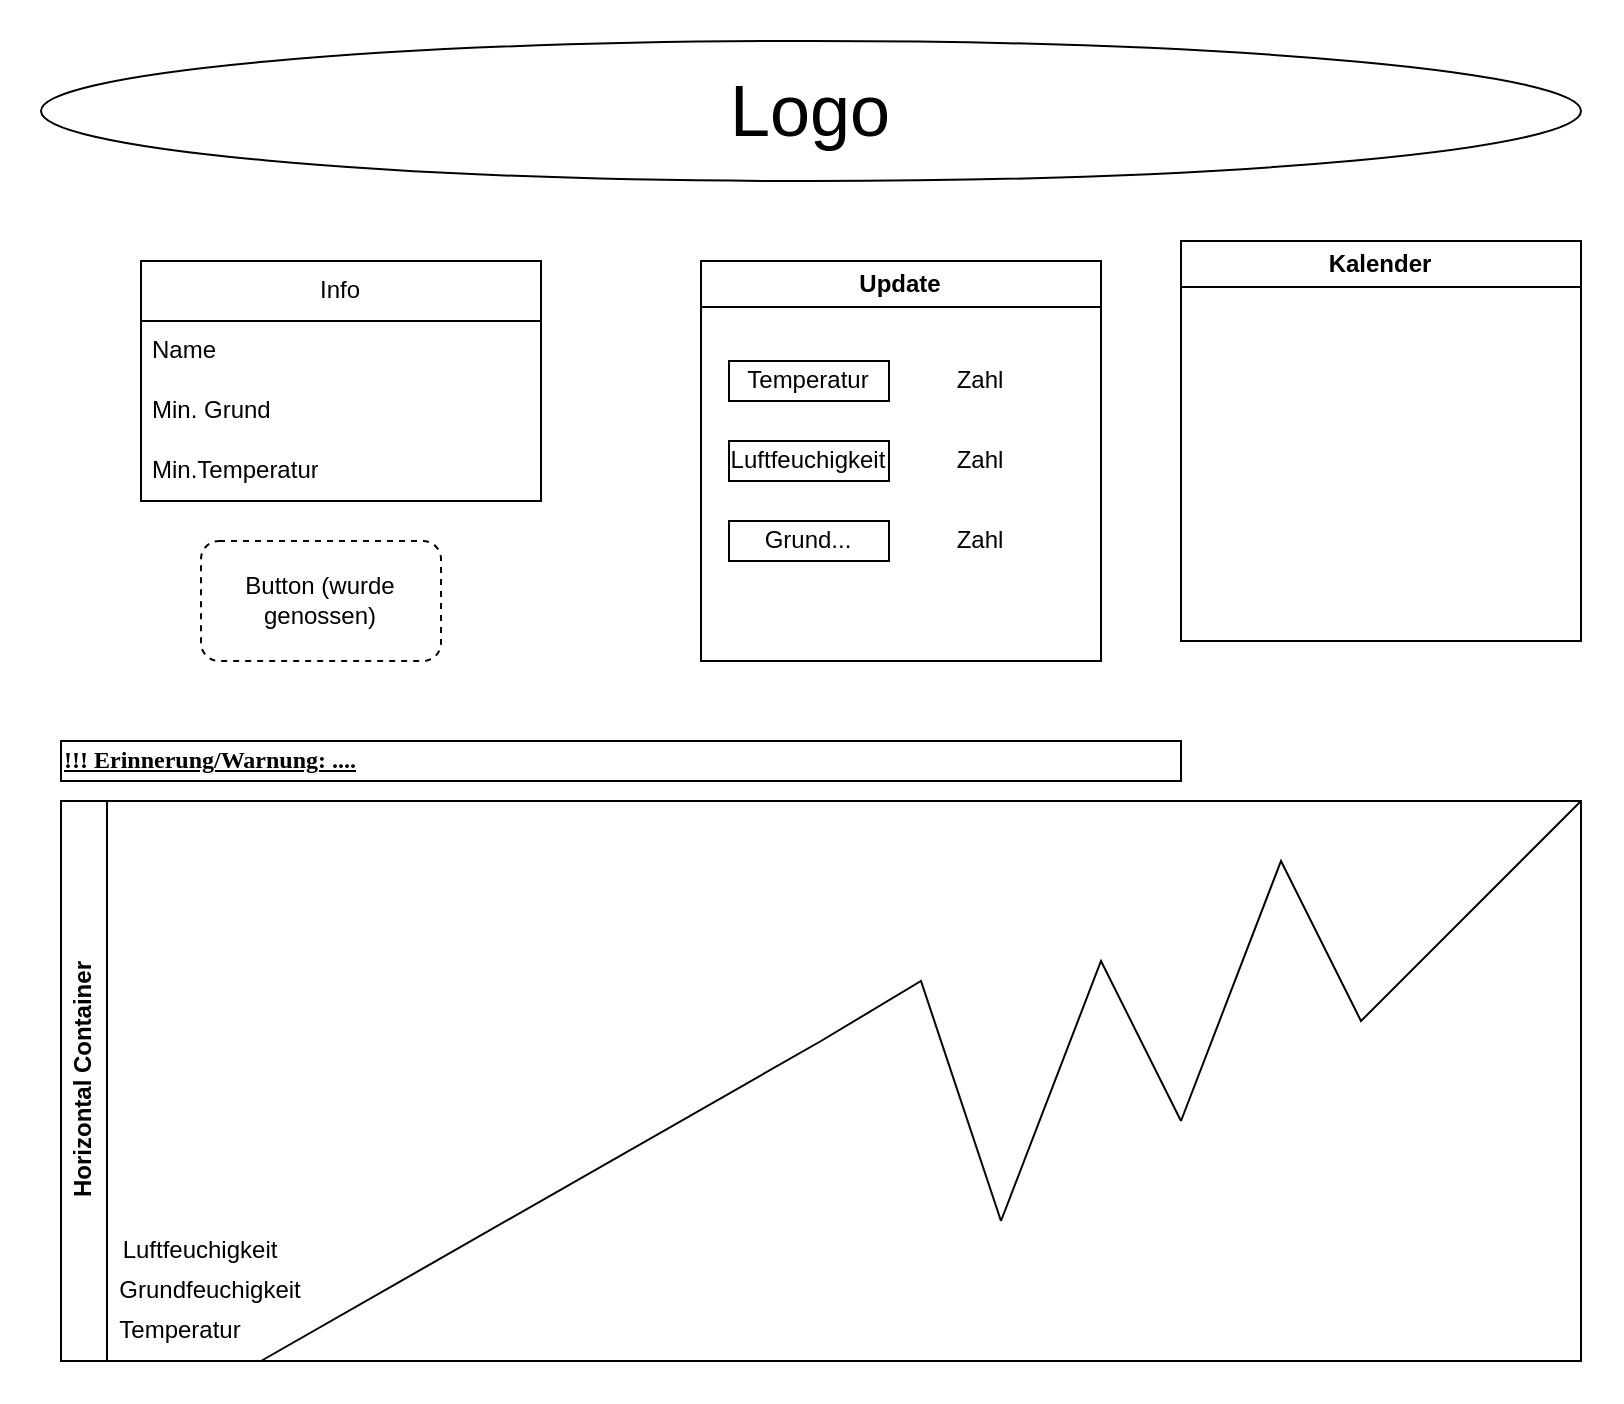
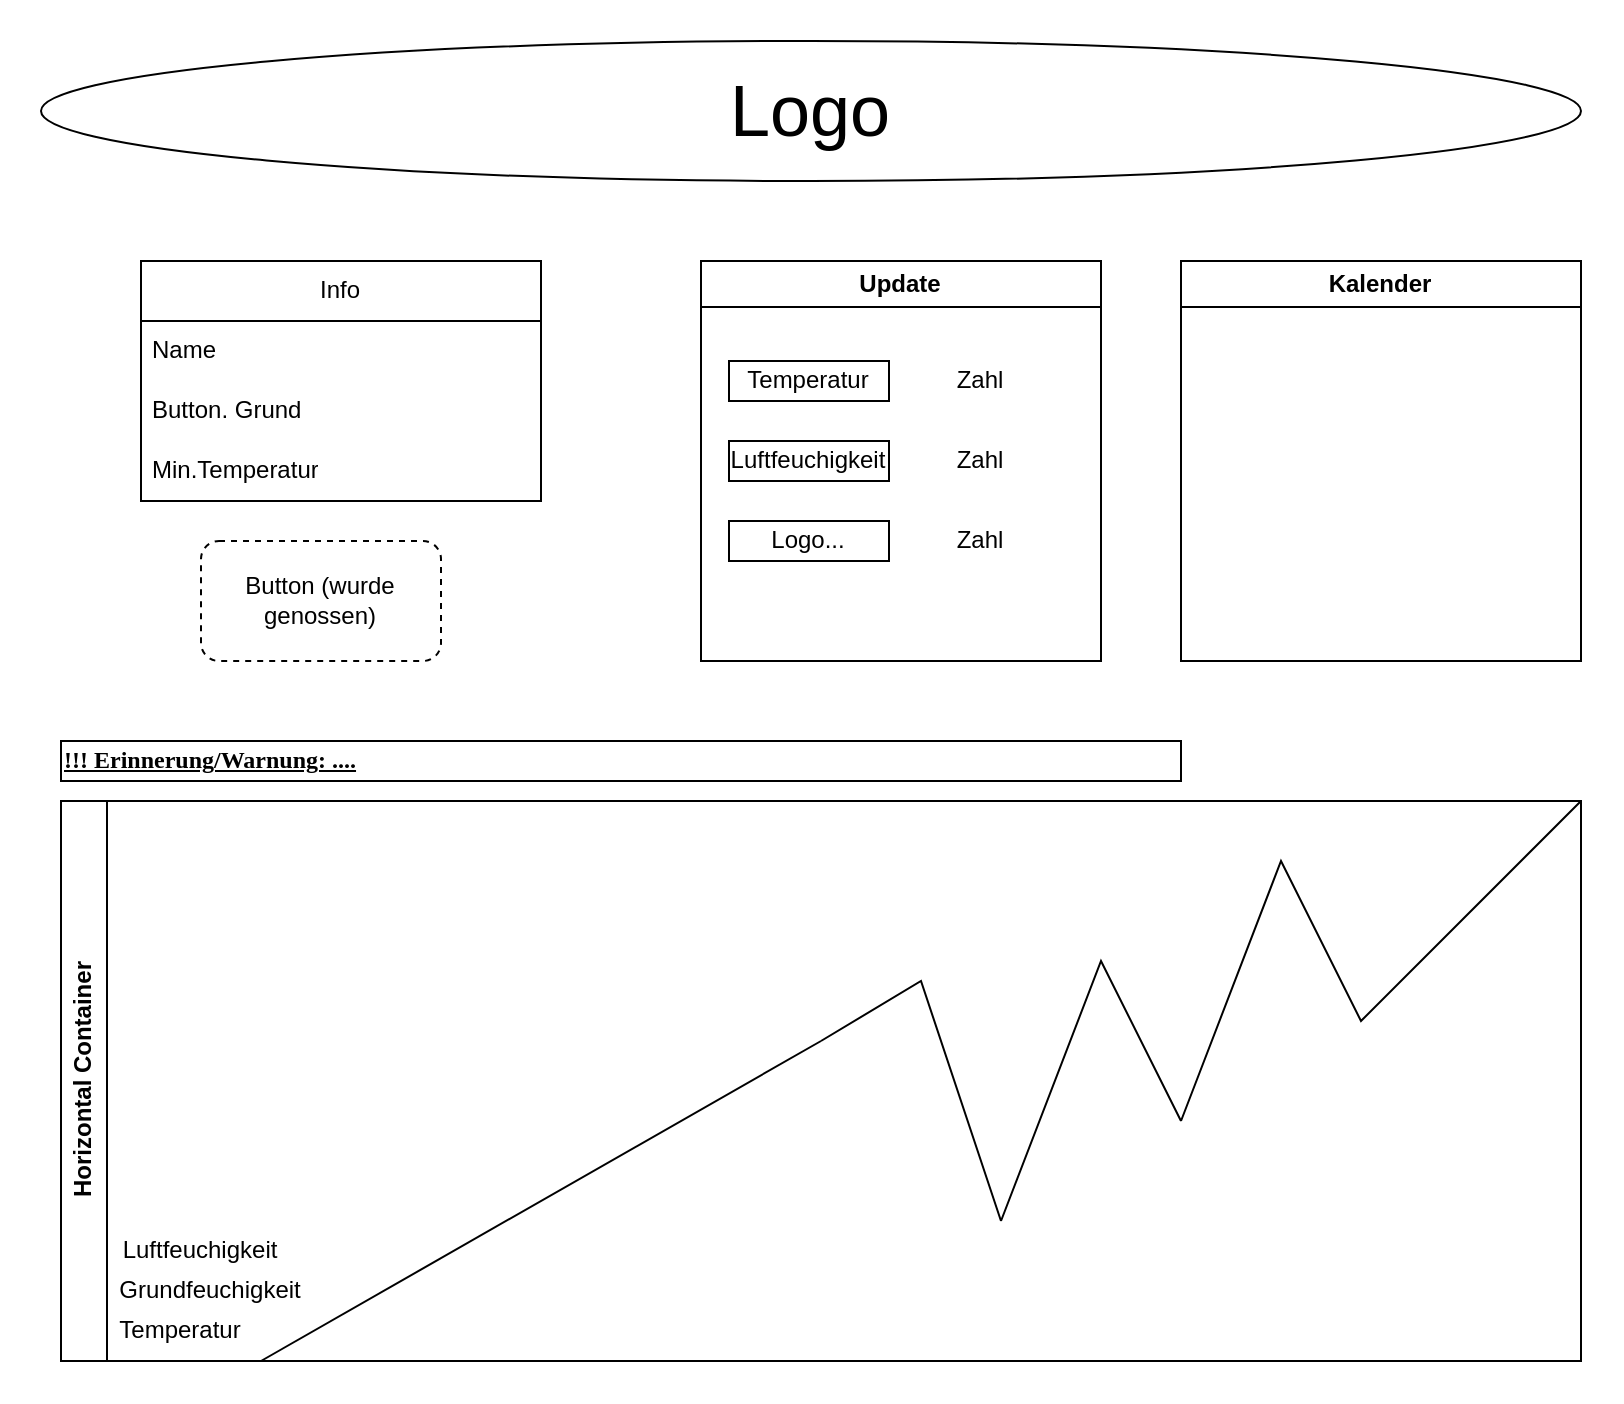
  <mxCell id="0" />
  <mxCell id="1" parent="0" />
- <mxCell id="2" value="Kalender" style="swimlane;whiteSpace=wrap;html=1;" vertex="1" parent="1"><mxGeometry x="590" y="120" width="200" height="200" as="geometry" /></mxCell>
+ <mxCell id="2" value="Kalender" style="swimlane;whiteSpace=wrap;html=1;" vertex="1" parent="1"><mxGeometry x="590" y="130" width="200" height="200" as="geometry" /></mxCell>
  <mxCell id="3" value="&lt;span style=&quot;font-size: 36px;&quot;&gt;Logo&lt;/span&gt;" style="ellipse;whiteSpace=wrap;html=1;" vertex="1" parent="1"><mxGeometry x="20" y="20" width="770" height="70" as="geometry" /></mxCell>
  <mxCell id="4" value="Horizontal Container" style="swimlane;horizontal=0;whiteSpace=wrap;html=1;" vertex="1" parent="1"><mxGeometry x="30" y="400" width="760" height="280" as="geometry" /></mxCell>
  <mxCell id="5" value="Grundfeuchigkeit" style="text;html=1;align=center;verticalAlign=middle;whiteSpace=wrap;rounded=0;" vertex="1" parent="4"><mxGeometry x="40" y="230" width="70" height="30" as="geometry" /></mxCell>
  <mxCell id="6" value="Luftfeuchigkeit" style="text;html=1;align=center;verticalAlign=middle;whiteSpace=wrap;rounded=0;" vertex="1" parent="4"><mxGeometry x="40" y="210" width="60" height="30" as="geometry" /></mxCell>
  <mxCell id="7" value="" style="endArrow=none;html=1;rounded=0;" edge="1" parent="4"><mxGeometry width="50" height="50" relative="1" as="geometry"><mxPoint x="100" y="280" as="sourcePoint" /><mxPoint x="380" y="120" as="targetPoint" /></mxGeometry></mxCell>
  <mxCell id="8" value="" style="endArrow=none;html=1;rounded=0;" edge="1" parent="4"><mxGeometry width="50" height="50" relative="1" as="geometry"><mxPoint x="380" y="120" as="sourcePoint" /><mxPoint x="470" y="210" as="targetPoint" /><Array as="points"><mxPoint x="430" y="90" /></Array></mxGeometry></mxCell>
  <mxCell id="9" value="" style="endArrow=none;html=1;rounded=0;" edge="1" parent="4"><mxGeometry width="50" height="50" relative="1" as="geometry"><mxPoint x="470" y="210" as="sourcePoint" /><mxPoint x="560" y="160" as="targetPoint" /><Array as="points"><mxPoint x="520" y="80" /></Array></mxGeometry></mxCell>
  <mxCell id="10" value="" style="endArrow=none;html=1;rounded=0;entryX=1;entryY=0;entryDx=0;entryDy=0;" edge="1" parent="4" target="4"><mxGeometry width="50" height="50" relative="1" as="geometry"><mxPoint x="560" y="160" as="sourcePoint" /><mxPoint x="710" y="110" as="targetPoint" /><Array as="points"><mxPoint x="610" y="30" /><mxPoint x="650" y="110" /></Array></mxGeometry></mxCell>
  <mxCell id="11" value="Temperatur" style="text;html=1;align=center;verticalAlign=middle;whiteSpace=wrap;rounded=0;" vertex="1" parent="1"><mxGeometry x="60" y="650" width="60" height="30" as="geometry" /></mxCell>
  <mxCell id="12" value="Button (wurde genossen)" style="rounded=1;whiteSpace=wrap;html=1;dashed=1;" vertex="1" parent="1"><mxGeometry x="100" y="270" width="120" height="60" as="geometry" /></mxCell>
  <mxCell id="13" value="Update" style="swimlane;whiteSpace=wrap;html=1;startSize=23;" vertex="1" parent="1"><mxGeometry x="350" y="130" width="200" height="200" as="geometry" /></mxCell>
  <mxCell id="14" value="Temperatur" style="rounded=0;whiteSpace=wrap;html=1;" vertex="1" parent="13"><mxGeometry x="14" y="50" width="80" height="20" as="geometry" /></mxCell>
  <mxCell id="15" value="Luftfeuchigkeit" style="rounded=0;whiteSpace=wrap;html=1;" vertex="1" parent="13"><mxGeometry x="14" y="90" width="80" height="20" as="geometry" /></mxCell>
- <mxCell id="16" value="Grund..." style="rounded=0;whiteSpace=wrap;html=1;" vertex="1" parent="13"><mxGeometry x="14" y="130" width="80" height="20" as="geometry" /></mxCell>
+ <mxCell id="16" value="Logo..." style="rounded=0;whiteSpace=wrap;html=1;" vertex="1" parent="13"><mxGeometry x="14" y="130" width="80" height="20" as="geometry" /></mxCell>
  <mxCell id="17" value="Zahl" style="text;html=1;align=center;verticalAlign=middle;whiteSpace=wrap;rounded=0;" vertex="1" parent="13"><mxGeometry x="110" y="45" width="60" height="30" as="geometry" /></mxCell>
  <mxCell id="18" value="Zahl" style="text;html=1;align=center;verticalAlign=middle;whiteSpace=wrap;rounded=0;" vertex="1" parent="13"><mxGeometry x="110" y="85" width="60" height="30" as="geometry" /></mxCell>
  <mxCell id="19" value="Zahl" style="text;html=1;align=center;verticalAlign=middle;whiteSpace=wrap;rounded=0;" vertex="1" parent="13"><mxGeometry x="110" y="125" width="60" height="30" as="geometry" /></mxCell>
  <mxCell id="20" value="&lt;b&gt;&lt;u&gt;&lt;font face=&quot;Comic Sans MS&quot;&gt;!!! Erinnerung/Warnung: ....&lt;/font&gt;&lt;/u&gt;&lt;/b&gt;" style="rounded=0;whiteSpace=wrap;html=1;align=left;" vertex="1" parent="1"><mxGeometry x="30" y="370" width="560" height="20" as="geometry" /></mxCell>
  <mxCell id="21" value="Info" style="swimlane;fontStyle=0;childLayout=stackLayout;horizontal=1;startSize=30;horizontalStack=0;resizeParent=1;resizeParentMax=0;resizeLast=0;collapsible=1;marginBottom=0;whiteSpace=wrap;html=1;" vertex="1" parent="1"><mxGeometry x="70" y="130" width="200" height="120" as="geometry" /></mxCell>
  <mxCell id="22" value="Name" style="text;strokeColor=none;fillColor=none;align=left;verticalAlign=middle;spacingLeft=4;spacingRight=4;overflow=hidden;points=[[0,0.5],[1,0.5]];portConstraint=eastwest;rotatable=0;whiteSpace=wrap;html=1;" vertex="1" parent="21"><mxGeometry y="30" width="200" height="30" as="geometry" /></mxCell>
- <mxCell id="23" value="Min. Grund" style="text;strokeColor=none;fillColor=none;align=left;verticalAlign=middle;spacingLeft=4;spacingRight=4;overflow=hidden;points=[[0,0.5],[1,0.5]];portConstraint=eastwest;rotatable=0;whiteSpace=wrap;html=1;" vertex="1" parent="21"><mxGeometry y="60" width="200" height="30" as="geometry" /></mxCell>
+ <mxCell id="23" value="Button. Grund" style="text;strokeColor=none;fillColor=none;align=left;verticalAlign=middle;spacingLeft=4;spacingRight=4;overflow=hidden;points=[[0,0.5],[1,0.5]];portConstraint=eastwest;rotatable=0;whiteSpace=wrap;html=1;" vertex="1" parent="21"><mxGeometry y="60" width="200" height="30" as="geometry" /></mxCell>
  <mxCell id="24" value="Min.Temperatur" style="text;strokeColor=none;fillColor=none;align=left;verticalAlign=middle;spacingLeft=4;spacingRight=4;overflow=hidden;points=[[0,0.5],[1,0.5]];portConstraint=eastwest;rotatable=0;whiteSpace=wrap;html=1;" vertex="1" parent="21"><mxGeometry y="90" width="200" height="30" as="geometry" /></mxCell>
